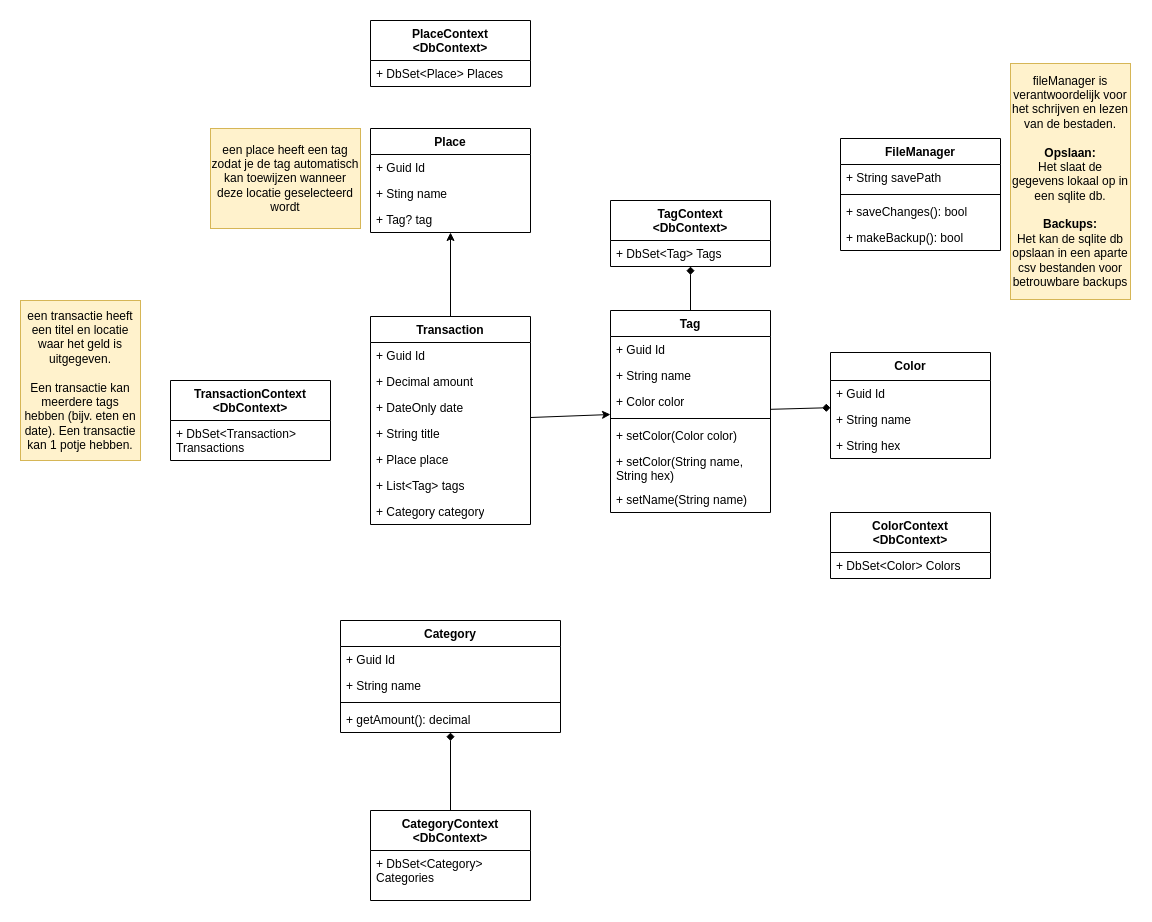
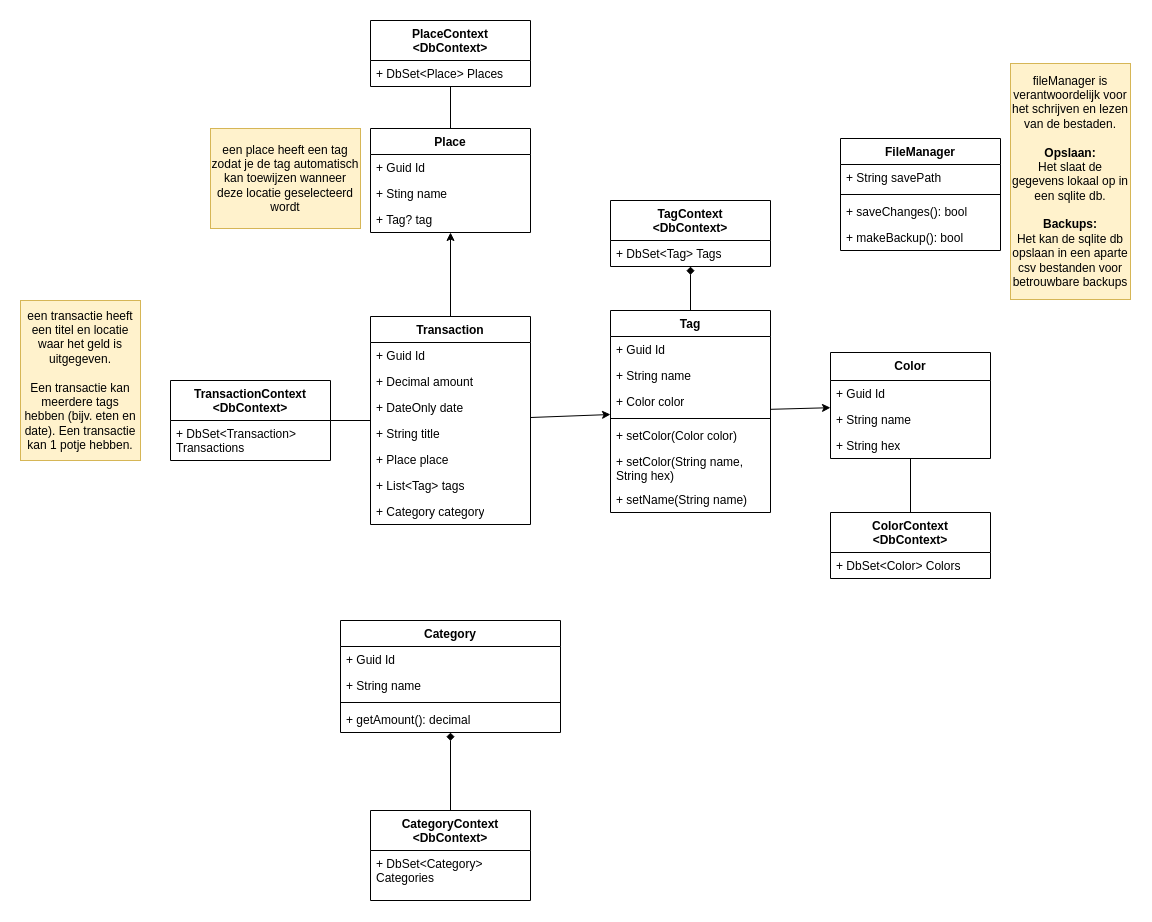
  <mxCell id="0" />
  <mxCell id="1" parent="0" />
  <mxCell id="2" value="Category" style="swimlane;fontStyle=1;align=center;verticalAlign=top;childLayout=stackLayout;horizontal=1;startSize=26;horizontalStack=0;resizeParent=1;resizeParentMax=0;resizeLast=0;collapsible=1;marginBottom=0;whiteSpace=wrap;html=1;" parent="1" vertex="1"><mxGeometry x="340" y="620" width="220" height="112" as="geometry" /></mxCell>
  <mxCell id="3" value="+ Guid Id" style="text;strokeColor=none;fillColor=none;align=left;verticalAlign=top;spacingLeft=4;spacingRight=4;overflow=hidden;rotatable=0;points=[[0,0.5],[1,0.5]];portConstraint=eastwest;whiteSpace=wrap;html=1;" parent="2" vertex="1"><mxGeometry y="26" width="220" height="26" as="geometry" /></mxCell>
  <mxCell id="4" value="+ String name" style="text;strokeColor=none;fillColor=none;align=left;verticalAlign=top;spacingLeft=4;spacingRight=4;overflow=hidden;rotatable=0;points=[[0,0.5],[1,0.5]];portConstraint=eastwest;whiteSpace=wrap;html=1;" parent="2" vertex="1"><mxGeometry y="52" width="220" height="26" as="geometry" /></mxCell>
  <mxCell id="5" value="" style="line;strokeWidth=1;fillColor=none;align=left;verticalAlign=middle;spacingTop=-1;spacingLeft=3;spacingRight=3;rotatable=0;labelPosition=right;points=[];portConstraint=eastwest;strokeColor=inherit;" parent="2" vertex="1"><mxGeometry y="78" width="220" height="8" as="geometry" /></mxCell>
  <mxCell id="6" value="+ getAmount(): decimal" style="text;strokeColor=none;fillColor=none;align=left;verticalAlign=top;spacingLeft=4;spacingRight=4;overflow=hidden;rotatable=0;points=[[0,0.5],[1,0.5]];portConstraint=eastwest;whiteSpace=wrap;html=1;" parent="2" vertex="1"><mxGeometry y="86" width="220" height="26" as="geometry" /></mxCell>
  <mxCell id="7" value="Transaction" style="swimlane;fontStyle=1;align=center;verticalAlign=top;childLayout=stackLayout;horizontal=1;startSize=26;horizontalStack=0;resizeParent=1;resizeParentMax=0;resizeLast=0;collapsible=1;marginBottom=0;whiteSpace=wrap;html=1;" parent="1" vertex="1"><mxGeometry x="370" y="316" width="160" height="208" as="geometry" /></mxCell>
  <mxCell id="8" value="+ Guid Id" style="text;strokeColor=none;fillColor=none;align=left;verticalAlign=top;spacingLeft=4;spacingRight=4;overflow=hidden;rotatable=0;points=[[0,0.5],[1,0.5]];portConstraint=eastwest;whiteSpace=wrap;html=1;" parent="7" vertex="1"><mxGeometry y="26" width="160" height="26" as="geometry" /></mxCell>
  <mxCell id="9" value="+ Decimal amount" style="text;strokeColor=none;fillColor=none;align=left;verticalAlign=top;spacingLeft=4;spacingRight=4;overflow=hidden;rotatable=0;points=[[0,0.5],[1,0.5]];portConstraint=eastwest;whiteSpace=wrap;html=1;" parent="7" vertex="1"><mxGeometry y="52" width="160" height="26" as="geometry" /></mxCell>
  <mxCell id="10" value="+ DateOnly date" style="text;strokeColor=none;fillColor=none;align=left;verticalAlign=top;spacingLeft=4;spacingRight=4;overflow=hidden;rotatable=0;points=[[0,0.5],[1,0.5]];portConstraint=eastwest;whiteSpace=wrap;html=1;" parent="7" vertex="1"><mxGeometry y="78" width="160" height="26" as="geometry" /></mxCell>
  <mxCell id="11" value="+ String title" style="text;strokeColor=none;fillColor=none;align=left;verticalAlign=top;spacingLeft=4;spacingRight=4;overflow=hidden;rotatable=0;points=[[0,0.5],[1,0.5]];portConstraint=eastwest;whiteSpace=wrap;html=1;" parent="7" vertex="1"><mxGeometry y="104" width="160" height="26" as="geometry" /></mxCell>
  <mxCell id="12" value="+ Place place" style="text;strokeColor=none;fillColor=none;align=left;verticalAlign=top;spacingLeft=4;spacingRight=4;overflow=hidden;rotatable=0;points=[[0,0.5],[1,0.5]];portConstraint=eastwest;whiteSpace=wrap;html=1;" parent="7" vertex="1"><mxGeometry y="130" width="160" height="26" as="geometry" /></mxCell>
  <mxCell id="13" value="+ List&amp;lt;Tag&amp;gt; tags" style="text;strokeColor=none;fillColor=none;align=left;verticalAlign=top;spacingLeft=4;spacingRight=4;overflow=hidden;rotatable=0;points=[[0,0.5],[1,0.5]];portConstraint=eastwest;whiteSpace=wrap;html=1;" parent="7" vertex="1"><mxGeometry y="156" width="160" height="26" as="geometry" /></mxCell>
  <mxCell id="14" value="+ Category category" style="text;strokeColor=none;fillColor=none;align=left;verticalAlign=top;spacingLeft=4;spacingRight=4;overflow=hidden;rotatable=0;points=[[0,0.5],[1,0.5]];portConstraint=eastwest;whiteSpace=wrap;html=1;" parent="7" vertex="1"><mxGeometry y="182" width="160" height="26" as="geometry" /></mxCell>
  <mxCell id="15" value="Tag" style="swimlane;fontStyle=1;align=center;verticalAlign=top;childLayout=stackLayout;horizontal=1;startSize=26;horizontalStack=0;resizeParent=1;resizeParentMax=0;resizeLast=0;collapsible=1;marginBottom=0;whiteSpace=wrap;html=1;" parent="1" vertex="1"><mxGeometry x="610" y="310" width="160" height="202" as="geometry" /></mxCell>
  <mxCell id="16" value="+ Guid Id" style="text;strokeColor=none;fillColor=none;align=left;verticalAlign=top;spacingLeft=4;spacingRight=4;overflow=hidden;rotatable=0;points=[[0,0.5],[1,0.5]];portConstraint=eastwest;whiteSpace=wrap;html=1;" parent="15" vertex="1"><mxGeometry y="26" width="160" height="26" as="geometry" /></mxCell>
  <mxCell id="17" value="+ String name" style="text;strokeColor=none;fillColor=none;align=left;verticalAlign=top;spacingLeft=4;spacingRight=4;overflow=hidden;rotatable=0;points=[[0,0.5],[1,0.5]];portConstraint=eastwest;whiteSpace=wrap;html=1;" parent="15" vertex="1"><mxGeometry y="52" width="160" height="26" as="geometry" /></mxCell>
  <mxCell id="18" value="+ Color color" style="text;strokeColor=none;fillColor=none;align=left;verticalAlign=top;spacingLeft=4;spacingRight=4;overflow=hidden;rotatable=0;points=[[0,0.5],[1,0.5]];portConstraint=eastwest;whiteSpace=wrap;html=1;" parent="15" vertex="1"><mxGeometry y="78" width="160" height="26" as="geometry" /></mxCell>
  <mxCell id="19" value="" style="line;strokeWidth=1;fillColor=none;align=left;verticalAlign=middle;spacingTop=-1;spacingLeft=3;spacingRight=3;rotatable=0;labelPosition=right;points=[];portConstraint=eastwest;strokeColor=inherit;" parent="15" vertex="1"><mxGeometry y="104" width="160" height="8" as="geometry" /></mxCell>
  <mxCell id="20" value="+ setColor(Color color)" style="text;strokeColor=none;fillColor=none;align=left;verticalAlign=top;spacingLeft=4;spacingRight=4;overflow=hidden;rotatable=0;points=[[0,0.5],[1,0.5]];portConstraint=eastwest;whiteSpace=wrap;html=1;" parent="15" vertex="1"><mxGeometry y="112" width="160" height="26" as="geometry" /></mxCell>
  <mxCell id="21" value="+ setColor(String name, String hex)" style="text;strokeColor=none;fillColor=none;align=left;verticalAlign=top;spacingLeft=4;spacingRight=4;overflow=hidden;rotatable=0;points=[[0,0.5],[1,0.5]];portConstraint=eastwest;whiteSpace=wrap;html=1;" parent="15" vertex="1"><mxGeometry y="138" width="160" height="38" as="geometry" /></mxCell>
  <mxCell id="22" value="+ setName(String name)" style="text;strokeColor=none;fillColor=none;align=left;verticalAlign=top;spacingLeft=4;spacingRight=4;overflow=hidden;rotatable=0;points=[[0,0.5],[1,0.5]];portConstraint=eastwest;whiteSpace=wrap;html=1;" parent="15" vertex="1"><mxGeometry y="176" width="160" height="26" as="geometry" /></mxCell>
  <mxCell id="23" value="een transactie heeft een titel en locatie waar het geld is uitgegeven.&lt;div&gt;&lt;br&gt;&lt;/div&gt;&lt;div&gt;Een transactie kan meerdere tags hebben (bijv. eten en date). Een transactie kan 1 potje hebben.&lt;/div&gt;" style="rounded=0;whiteSpace=wrap;html=1;fillColor=#fff2cc;strokeColor=#d6b656;" parent="1" vertex="1"><mxGeometry x="20" y="300" width="120" height="160" as="geometry" /></mxCell>
  <mxCell id="24" value="&lt;span style=&quot;background-color: transparent; color: light-dark(rgb(0, 0, 0), rgb(255, 255, 255));&quot;&gt;Color&lt;/span&gt;" style="swimlane;fontStyle=1;align=center;verticalAlign=top;childLayout=stackLayout;horizontal=1;startSize=28;horizontalStack=0;resizeParent=1;resizeParentMax=0;resizeLast=0;collapsible=1;marginBottom=0;whiteSpace=wrap;html=1;" parent="1" vertex="1"><mxGeometry x="830" y="352" width="160" height="106" as="geometry" /></mxCell>
  <mxCell id="25" value="+ Guid Id" style="text;strokeColor=none;fillColor=none;align=left;verticalAlign=top;spacingLeft=4;spacingRight=4;overflow=hidden;rotatable=0;points=[[0,0.5],[1,0.5]];portConstraint=eastwest;whiteSpace=wrap;html=1;" parent="24" vertex="1"><mxGeometry y="28" width="160" height="26" as="geometry" /></mxCell>
  <mxCell id="26" value="+ String name" style="text;strokeColor=none;fillColor=none;align=left;verticalAlign=top;spacingLeft=4;spacingRight=4;overflow=hidden;rotatable=0;points=[[0,0.5],[1,0.5]];portConstraint=eastwest;whiteSpace=wrap;html=1;" parent="24" vertex="1"><mxGeometry y="54" width="160" height="26" as="geometry" /></mxCell>
  <mxCell id="27" value="+ String hex" style="text;strokeColor=none;fillColor=none;align=left;verticalAlign=top;spacingLeft=4;spacingRight=4;overflow=hidden;rotatable=0;points=[[0,0.5],[1,0.5]];portConstraint=eastwest;whiteSpace=wrap;html=1;" parent="24" vertex="1"><mxGeometry y="80" width="160" height="26" as="geometry" /></mxCell>
- <mxCell id="28" value="" style="endArrow=diamond;html=1;rounded=0;" parent="1" source="15" target="24" edge="1"><mxGeometry width="50" height="50" relative="1" as="geometry"><mxPoint x="630" y="310" as="sourcePoint" /><mxPoint x="720" y="260" as="targetPoint" /></mxGeometry></mxCell>
+ <mxCell id="28" value="" style="endArrow=classic;html=1;rounded=0;" parent="1" source="15" target="24" edge="1"><mxGeometry width="50" height="50" relative="1" as="geometry"><mxPoint x="630" y="310" as="sourcePoint" /><mxPoint x="720" y="260" as="targetPoint" /></mxGeometry></mxCell>
  <mxCell id="29" value="" style="endArrow=classic;html=1;rounded=0;" parent="1" source="7" target="15" edge="1"><mxGeometry width="50" height="50" relative="1" as="geometry"><mxPoint x="250" y="360" as="sourcePoint" /><mxPoint x="300" y="310" as="targetPoint" /></mxGeometry></mxCell>
  <mxCell id="30" value="Place" style="swimlane;fontStyle=1;align=center;verticalAlign=top;childLayout=stackLayout;horizontal=1;startSize=26;horizontalStack=0;resizeParent=1;resizeParentMax=0;resizeLast=0;collapsible=1;marginBottom=0;whiteSpace=wrap;html=1;" parent="1" vertex="1"><mxGeometry x="370" y="128" width="160" height="104" as="geometry" /></mxCell>
  <mxCell id="31" value="+ Guid Id" style="text;strokeColor=none;fillColor=none;align=left;verticalAlign=top;spacingLeft=4;spacingRight=4;overflow=hidden;rotatable=0;points=[[0,0.5],[1,0.5]];portConstraint=eastwest;whiteSpace=wrap;html=1;" parent="30" vertex="1"><mxGeometry y="26" width="160" height="26" as="geometry" /></mxCell>
  <mxCell id="32" value="+ Sting name" style="text;strokeColor=none;fillColor=none;align=left;verticalAlign=top;spacingLeft=4;spacingRight=4;overflow=hidden;rotatable=0;points=[[0,0.5],[1,0.5]];portConstraint=eastwest;whiteSpace=wrap;html=1;" parent="30" vertex="1"><mxGeometry y="52" width="160" height="26" as="geometry" /></mxCell>
  <mxCell id="33" value="+ Tag? tag" style="text;strokeColor=none;fillColor=none;align=left;verticalAlign=top;spacingLeft=4;spacingRight=4;overflow=hidden;rotatable=0;points=[[0,0.5],[1,0.5]];portConstraint=eastwest;whiteSpace=wrap;html=1;" parent="30" vertex="1"><mxGeometry y="78" width="160" height="26" as="geometry" /></mxCell>
  <mxCell id="34" value="een place heeft een tag zodat je de tag automatisch kan toewijzen wanneer deze locatie geselecteerd wordt" style="rounded=0;whiteSpace=wrap;html=1;fillColor=#fff2cc;strokeColor=#d6b656;" parent="1" vertex="1"><mxGeometry x="210" y="128" width="150" height="100" as="geometry" /></mxCell>
  <mxCell id="35" value="FileManager" style="swimlane;fontStyle=1;align=center;verticalAlign=top;childLayout=stackLayout;horizontal=1;startSize=26;horizontalStack=0;resizeParent=1;resizeParentMax=0;resizeLast=0;collapsible=1;marginBottom=0;whiteSpace=wrap;html=1;" parent="1" vertex="1"><mxGeometry x="840" y="138" width="160" height="112" as="geometry" /></mxCell>
  <mxCell id="36" value="+ String savePath" style="text;strokeColor=none;fillColor=none;align=left;verticalAlign=top;spacingLeft=4;spacingRight=4;overflow=hidden;rotatable=0;points=[[0,0.5],[1,0.5]];portConstraint=eastwest;whiteSpace=wrap;html=1;" parent="35" vertex="1"><mxGeometry y="26" width="160" height="26" as="geometry" /></mxCell>
  <mxCell id="37" value="" style="line;strokeWidth=1;fillColor=none;align=left;verticalAlign=middle;spacingTop=-1;spacingLeft=3;spacingRight=3;rotatable=0;labelPosition=right;points=[];portConstraint=eastwest;strokeColor=inherit;" parent="35" vertex="1"><mxGeometry y="52" width="160" height="8" as="geometry" /></mxCell>
  <mxCell id="38" value="+ saveChanges(): bool" style="text;strokeColor=none;fillColor=none;align=left;verticalAlign=top;spacingLeft=4;spacingRight=4;overflow=hidden;rotatable=0;points=[[0,0.5],[1,0.5]];portConstraint=eastwest;whiteSpace=wrap;html=1;" parent="35" vertex="1"><mxGeometry y="60" width="160" height="26" as="geometry" /></mxCell>
  <mxCell id="39" value="+ makeBackup(): bool" style="text;strokeColor=none;fillColor=none;align=left;verticalAlign=top;spacingLeft=4;spacingRight=4;overflow=hidden;rotatable=0;points=[[0,0.5],[1,0.5]];portConstraint=eastwest;whiteSpace=wrap;html=1;" parent="35" vertex="1"><mxGeometry y="86" width="160" height="26" as="geometry" /></mxCell>
  <mxCell id="40" value="fileManager is verantwoordelijk voor het schrijven en lezen van de bestaden.&lt;div&gt;&lt;br&gt;&lt;/div&gt;&lt;div&gt;&lt;b&gt;Opslaan:&lt;/b&gt;&lt;/div&gt;&lt;div&gt;Het slaat de gegevens lokaal op in een sqlite db.&lt;/div&gt;&lt;div&gt;&lt;br&gt;&lt;/div&gt;&lt;div&gt;&lt;b&gt;Backups:&lt;/b&gt;&lt;/div&gt;&lt;div&gt;Het kan de sqlite db opslaan in een aparte csv bestanden voor betrouwbare backups&lt;/div&gt;" style="rounded=0;whiteSpace=wrap;html=1;fillColor=#fff2cc;strokeColor=#d6b656;" parent="1" vertex="1"><mxGeometry x="1010" y="63" width="120" height="236" as="geometry" /></mxCell>
  <mxCell id="41" value="" style="endArrow=classic;html=1;rounded=0;exitX=0.5;exitY=0;exitDx=0;exitDy=0;" parent="1" source="7" target="30" edge="1"><mxGeometry width="50" height="50" relative="1" as="geometry"><mxPoint x="370" y="230" as="sourcePoint" /><mxPoint x="420" y="180" as="targetPoint" /></mxGeometry></mxCell>
  <mxCell id="42" value="PlaceContext&lt;div&gt;&amp;lt;DbContext&amp;gt;&lt;/div&gt;" style="swimlane;fontStyle=1;align=center;verticalAlign=top;childLayout=stackLayout;horizontal=1;startSize=40;horizontalStack=0;resizeParent=1;resizeParentMax=0;resizeLast=0;collapsible=1;marginBottom=0;whiteSpace=wrap;html=1;" vertex="1" parent="1"><mxGeometry x="370" y="20" width="160" height="66" as="geometry" /></mxCell>
  <mxCell id="43" value="+ DbSet&amp;lt;Place&amp;gt; Places" style="text;strokeColor=none;fillColor=none;align=left;verticalAlign=top;spacingLeft=4;spacingRight=4;overflow=hidden;rotatable=0;points=[[0,0.5],[1,0.5]];portConstraint=eastwest;whiteSpace=wrap;html=1;" vertex="1" parent="42"><mxGeometry y="40" width="160" height="26" as="geometry" /></mxCell>
  <mxCell id="44" value="TransactionContext&lt;div&gt;&amp;lt;DbContext&amp;gt;&lt;/div&gt;" style="swimlane;fontStyle=1;align=center;verticalAlign=top;childLayout=stackLayout;horizontal=1;startSize=40;horizontalStack=0;resizeParent=1;resizeParentMax=0;resizeLast=0;collapsible=1;marginBottom=0;whiteSpace=wrap;html=1;" vertex="1" parent="1"><mxGeometry x="170" y="380" width="160" height="80" as="geometry" /></mxCell>
  <mxCell id="45" value="+ DbSet&amp;lt;Transaction&amp;gt; Transactions&amp;nbsp;" style="text;strokeColor=none;fillColor=none;align=left;verticalAlign=top;spacingLeft=4;spacingRight=4;overflow=hidden;rotatable=0;points=[[0,0.5],[1,0.5]];portConstraint=eastwest;whiteSpace=wrap;html=1;" vertex="1" parent="44"><mxGeometry y="40" width="160" height="40" as="geometry" /></mxCell>
  <mxCell id="46" value="TagContext&lt;div&gt;&amp;lt;DbContext&amp;gt;&lt;/div&gt;" style="swimlane;fontStyle=1;align=center;verticalAlign=top;childLayout=stackLayout;horizontal=1;startSize=40;horizontalStack=0;resizeParent=1;resizeParentMax=0;resizeLast=0;collapsible=1;marginBottom=0;whiteSpace=wrap;html=1;" vertex="1" parent="1"><mxGeometry x="610" y="200" width="160" height="66" as="geometry" /></mxCell>
  <mxCell id="47" value="+ DbSet&amp;lt;Tag&amp;gt; Tags&amp;nbsp;" style="text;strokeColor=none;fillColor=none;align=left;verticalAlign=top;spacingLeft=4;spacingRight=4;overflow=hidden;rotatable=0;points=[[0,0.5],[1,0.5]];portConstraint=eastwest;whiteSpace=wrap;html=1;" vertex="1" parent="46"><mxGeometry y="40" width="160" height="26" as="geometry" /></mxCell>
  <mxCell id="48" value="&lt;div&gt;ColorContext&lt;/div&gt;&lt;div&gt;&amp;lt;DbContext&amp;gt;&lt;/div&gt;" style="swimlane;fontStyle=1;align=center;verticalAlign=top;childLayout=stackLayout;horizontal=1;startSize=40;horizontalStack=0;resizeParent=1;resizeParentMax=0;resizeLast=0;collapsible=1;marginBottom=0;whiteSpace=wrap;html=1;" vertex="1" parent="1"><mxGeometry x="830" y="512" width="160" height="66" as="geometry" /></mxCell>
  <mxCell id="49" value="+ DbSet&amp;lt;Color&amp;gt; Colors&amp;nbsp;" style="text;strokeColor=none;fillColor=none;align=left;verticalAlign=top;spacingLeft=4;spacingRight=4;overflow=hidden;rotatable=0;points=[[0,0.5],[1,0.5]];portConstraint=eastwest;whiteSpace=wrap;html=1;" vertex="1" parent="48"><mxGeometry y="40" width="160" height="26" as="geometry" /></mxCell>
+ <mxCell id="50" value="" style="endArrow=none;html=1;rounded=0;" edge="1" parent="1" source="48" target="24"><mxGeometry width="50" height="50" relative="1" as="geometry"><mxPoint x="1120" y="520" as="sourcePoint" /><mxPoint x="1170" y="470" as="targetPoint" /></mxGeometry></mxCell>
  <mxCell id="51" value="" style="endArrow=diamond;html=1;rounded=0;" edge="1" parent="1" source="15" target="46"><mxGeometry width="50" height="50" relative="1" as="geometry"><mxPoint x="928" y="522" as="sourcePoint" /><mxPoint x="924" y="480" as="targetPoint" /></mxGeometry></mxCell>
  <mxCell id="52" value="CategoryContext&lt;div&gt;&amp;lt;DbContext&amp;gt;&lt;/div&gt;" style="swimlane;fontStyle=1;align=center;verticalAlign=top;childLayout=stackLayout;horizontal=1;startSize=40;horizontalStack=0;resizeParent=1;resizeParentMax=0;resizeLast=0;collapsible=1;marginBottom=0;whiteSpace=wrap;html=1;" vertex="1" parent="1"><mxGeometry x="370" y="810" width="160" height="90" as="geometry" /></mxCell>
  <mxCell id="53" value="+ DbSet&amp;lt;Category&amp;gt; Categories&amp;nbsp;" style="text;strokeColor=none;fillColor=none;align=left;verticalAlign=top;spacingLeft=4;spacingRight=4;overflow=hidden;rotatable=0;points=[[0,0.5],[1,0.5]];portConstraint=eastwest;whiteSpace=wrap;html=1;" vertex="1" parent="52"><mxGeometry y="40" width="160" height="50" as="geometry" /></mxCell>
  <mxCell id="54" value="" style="endArrow=diamond;html=1;rounded=0;" edge="1" parent="1" source="52" target="2"><mxGeometry width="50" height="50" relative="1" as="geometry"><mxPoint x="100" y="760" as="sourcePoint" /><mxPoint x="150" y="710" as="targetPoint" /></mxGeometry></mxCell>
+ <mxCell id="55" value="" style="endArrow=none;html=1;rounded=0;" edge="1" parent="1" source="44" target="7"><mxGeometry width="50" height="50" relative="1" as="geometry"><mxPoint x="230" y="360" as="sourcePoint" /><mxPoint x="280" y="310" as="targetPoint" /></mxGeometry></mxCell>
+ <mxCell id="56" value="" style="endArrow=none;html=1;rounded=0;" edge="1" parent="1" source="30" target="42"><mxGeometry width="50" height="50" relative="1" as="geometry"><mxPoint x="110" y="10" as="sourcePoint" /><mxPoint x="160" y="-40" as="targetPoint" /></mxGeometry></mxCell>
